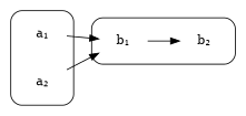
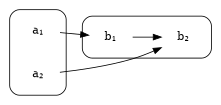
  digraph {
    rankdir=LR
    node [shape=plaintext]
    n1 [label="a₁"]
    n2 [label="a₂"]
    n3 [label="b₂"]
    n4 [label="b₁"]
    subgraph cluster_1 {
      style=rounded
      n1
      n2
    }
    subgraph cluster_2 {
      style=rounded
      n3
      n4
    }
    n1 -> n4
-   n2 -> n4
+   n2 -> n3
    n4 -> n3
  }
